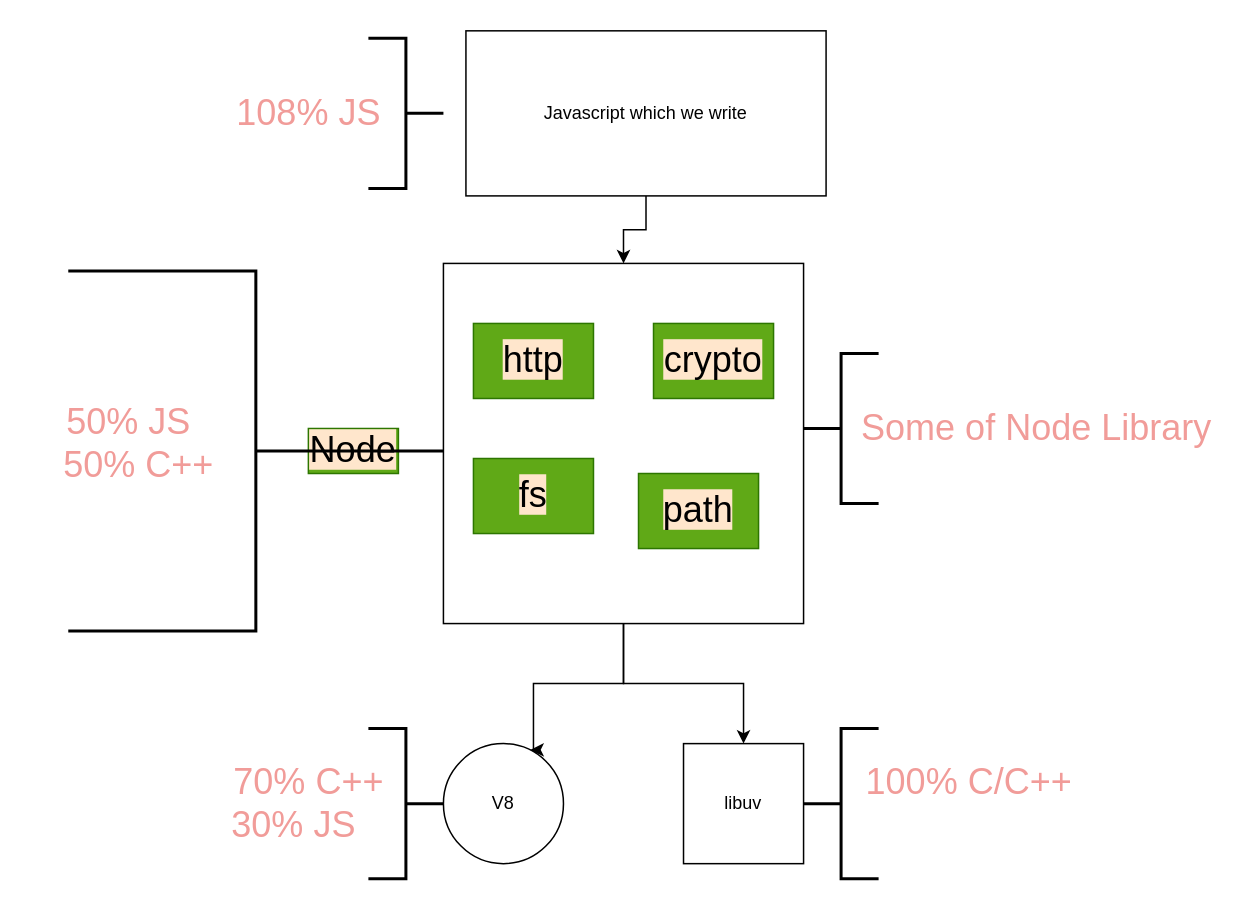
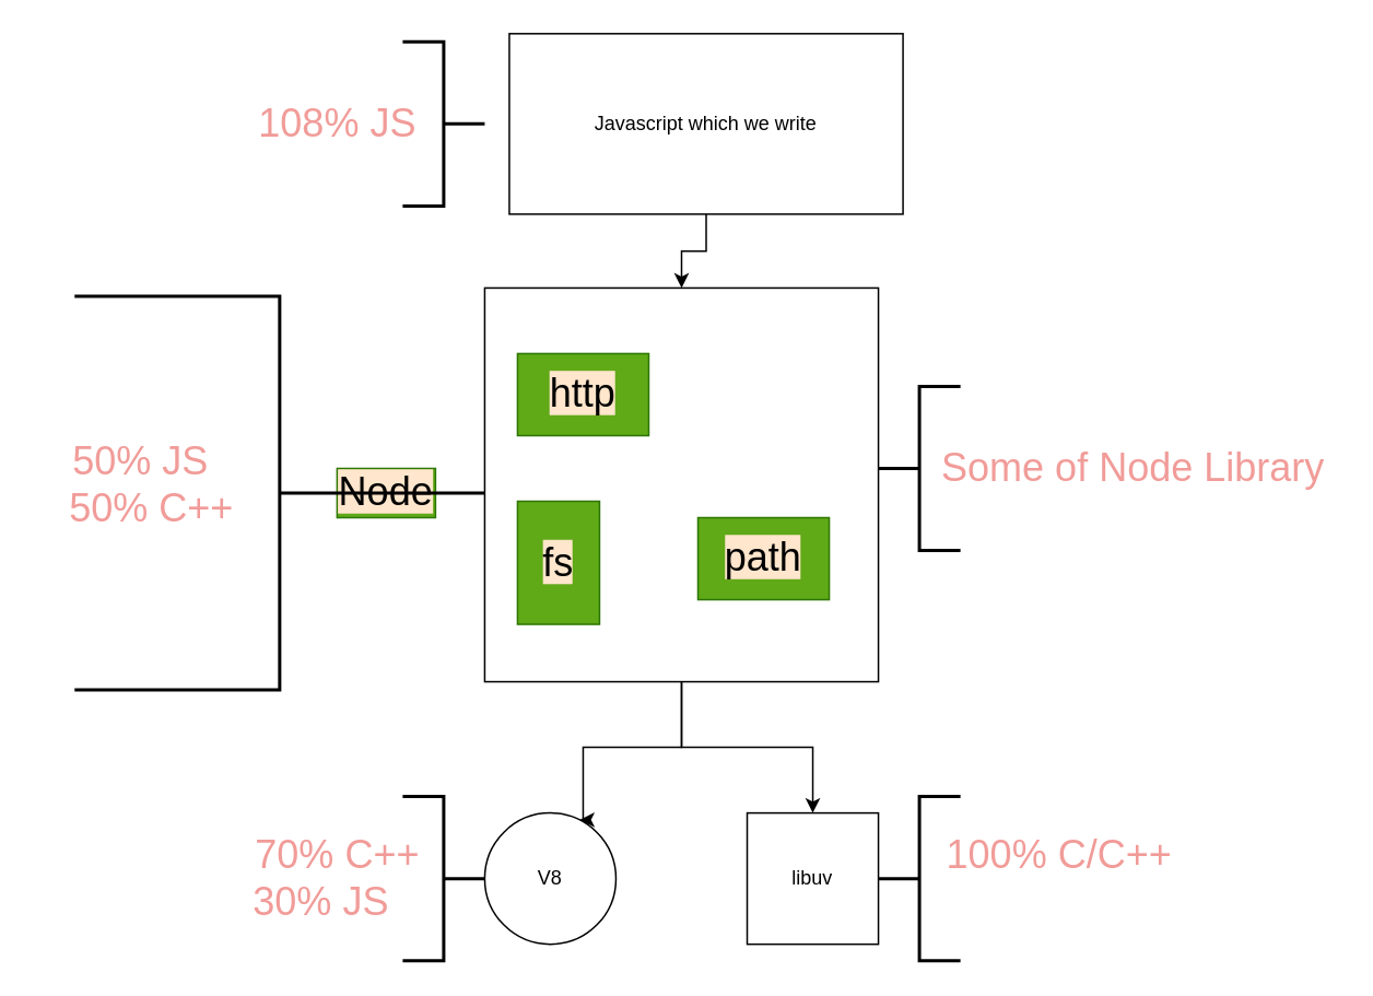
  <mxCell id="0" />
  <mxCell id="1" parent="0" />
  <mxCell id="2" style="edgeStyle=orthogonalEdgeStyle;rounded=0;orthogonalLoop=1;jettySize=auto;html=1;entryX=0.5;entryY=0;entryDx=0;entryDy=0;fontSize=24;fontColor=#FFFFFF;" parent="1" source="3" target="6" edge="1"><mxGeometry relative="1" as="geometry" /></mxCell>
  <mxCell id="3" value="Javascript which we write" style="rounded=0;whiteSpace=wrap;html=1;" parent="1" vertex="1"><mxGeometry x="310" y="20" width="240" height="110" as="geometry" /></mxCell>
  <mxCell id="4" style="edgeStyle=orthogonalEdgeStyle;rounded=0;orthogonalLoop=1;jettySize=auto;html=1;entryX=0.75;entryY=0;entryDx=0;entryDy=0;fontSize=24;fontColor=#000000;" parent="1" source="6" target="8" edge="1"><mxGeometry relative="1" as="geometry"><Array as="points"><mxPoint x="415" y="455" /><mxPoint x="355" y="455" /></Array></mxGeometry></mxCell>
  <mxCell id="5" style="edgeStyle=orthogonalEdgeStyle;rounded=0;orthogonalLoop=1;jettySize=auto;html=1;fontSize=24;fontColor=#000000;" parent="1" source="6" target="7" edge="1"><mxGeometry relative="1" as="geometry" /></mxCell>
  <mxCell id="6" value="" style="whiteSpace=wrap;html=1;aspect=fixed;" parent="1" vertex="1"><mxGeometry x="295" y="175" width="240" height="240" as="geometry" /></mxCell>
  <mxCell id="7" value="libuv" style="whiteSpace=wrap;html=1;aspect=fixed;" parent="1" vertex="1"><mxGeometry x="455" y="495" width="80" height="80" as="geometry" /></mxCell>
  <mxCell id="8" value="V8" style="ellipse;whiteSpace=wrap;html=1;aspect=fixed;" parent="1" vertex="1"><mxGeometry x="295" y="495" width="80" height="80" as="geometry" /></mxCell>
  <mxCell id="9" value="&lt;font style=&quot;font-size: 24px ; background-color: rgb(255 , 230 , 204)&quot; color=&quot;#000000&quot;&gt;Node&lt;/font&gt;" style="text;html=1;align=center;verticalAlign=middle;whiteSpace=wrap;rounded=0;fillColor=#60a917;fontColor=#ffffff;strokeColor=#2D7600;" parent="1" vertex="1"><mxGeometry x="205" y="285" width="60" height="30" as="geometry" /></mxCell>
  <mxCell id="10" value="&lt;font color=&quot;#000000&quot;&gt;&lt;span style=&quot;font-size: 24px ; background-color: rgb(255 , 230 , 204)&quot;&gt;http&lt;/span&gt;&lt;/font&gt;" style="text;html=1;align=center;verticalAlign=middle;whiteSpace=wrap;rounded=0;fillColor=#60a917;fontColor=#ffffff;strokeColor=#2D7600;" parent="1" vertex="1"><mxGeometry x="315" y="215" width="80" height="50" as="geometry" /></mxCell>
- <mxCell id="11" value="&lt;font style=&quot;font-size: 24px ; background-color: rgb(255 , 230 , 204)&quot; color=&quot;#000000&quot;&gt;crypto&lt;/font&gt;" style="text;html=1;align=center;verticalAlign=middle;whiteSpace=wrap;rounded=0;fillColor=#60a917;fontColor=#ffffff;strokeColor=#2D7600;" parent="1" vertex="1"><mxGeometry x="435" y="215" width="80" height="50" as="geometry" /></mxCell>
- <mxCell id="12" value="&lt;font style=&quot;font-size: 24px ; background-color: rgb(255 , 230 , 204)&quot; color=&quot;#000000&quot;&gt;fs&lt;/font&gt;" style="text;html=1;align=center;verticalAlign=middle;whiteSpace=wrap;rounded=0;fillColor=#60a917;fontColor=#ffffff;strokeColor=#2D7600;" parent="1" vertex="1"><mxGeometry x="315" y="305" width="80" height="50" as="geometry" /></mxCell>
+ <mxCell id="12" value="&lt;font style=&quot;font-size: 24px ; background-color: rgb(255 , 230 , 204)&quot; color=&quot;#000000&quot;&gt;fs&lt;/font&gt;" style="text;html=1;align=center;verticalAlign=middle;whiteSpace=wrap;rounded=0;fillColor=#60a917;fontColor=#ffffff;strokeColor=#2D7600;" parent="1" vertex="1"><mxGeometry x="315" y="305" width="50" height="75" as="geometry" /></mxCell>
  <mxCell id="13" value="&lt;font style=&quot;font-size: 24px ; background-color: rgb(255 , 230 , 204)&quot; color=&quot;#000000&quot;&gt;path&lt;/font&gt;" style="text;html=1;align=center;verticalAlign=middle;whiteSpace=wrap;rounded=0;fillColor=#60a917;fontColor=#ffffff;strokeColor=#2D7600;" parent="1" vertex="1"><mxGeometry x="425" y="315" width="80" height="50" as="geometry" /></mxCell>
  <mxCell id="14" value="" style="strokeWidth=2;html=1;shape=mxgraph.flowchart.annotation_2;align=left;labelPosition=right;pointerEvents=1;labelBackgroundColor=#FFE6CC;fontSize=24;fontColor=#000000;" parent="1" vertex="1"><mxGeometry x="535" y="235" width="50" height="100" as="geometry" /></mxCell>
  <mxCell id="15" value="&lt;font color=&quot;#f19c99&quot;&gt;Some of Node Library&lt;/font&gt;" style="text;html=1;align=center;verticalAlign=middle;resizable=0;points=[];autosize=1;strokeColor=none;fillColor=none;fontSize=24;fontColor=#000000;" parent="1" vertex="1"><mxGeometry x="565" y="270" width="250" height="30" as="geometry" /></mxCell>
  <mxCell id="16" value="" style="strokeWidth=2;html=1;shape=mxgraph.flowchart.annotation_2;align=left;labelPosition=right;pointerEvents=1;labelBackgroundColor=#FFE6CC;fontSize=24;fontColor=#FFFFFF;" parent="1" vertex="1"><mxGeometry x="535" y="485" width="50" height="100" as="geometry" /></mxCell>
  <mxCell id="17" value="" style="strokeWidth=2;html=1;shape=mxgraph.flowchart.annotation_2;align=left;labelPosition=right;pointerEvents=1;labelBackgroundColor=#FFE6CC;fontSize=24;fontColor=#FFFFFF;rotation=-180;" parent="1" vertex="1"><mxGeometry x="245" y="485" width="50" height="100" as="geometry" /></mxCell>
  <mxCell id="18" value="&lt;font color=&quot;#f19c99&quot;&gt;&amp;nbsp; &amp;nbsp;70% C++&lt;br&gt;30% JS&lt;/font&gt;" style="text;html=1;align=center;verticalAlign=middle;resizable=0;points=[];autosize=1;strokeColor=none;fillColor=none;fontSize=24;fontColor=#FFFFFF;" parent="1" vertex="1"><mxGeometry x="125" y="505" width="140" height="60" as="geometry" /></mxCell>
  <mxCell id="19" value="&lt;font color=&quot;#f19c99&quot;&gt;100% C/C++&lt;br&gt;&lt;br&gt;&lt;/font&gt;" style="text;html=1;align=center;verticalAlign=middle;resizable=0;points=[];autosize=1;strokeColor=none;fillColor=none;fontSize=24;fontColor=#FFFFFF;" parent="1" vertex="1"><mxGeometry x="565" y="500" width="160" height="70" as="geometry" /></mxCell>
  <mxCell id="20" value="" style="strokeWidth=2;html=1;shape=mxgraph.flowchart.annotation_2;align=left;labelPosition=right;pointerEvents=1;labelBackgroundColor=#FFE6CC;fontSize=24;fontColor=#FFFFFF;rotation=-180;" parent="1" vertex="1"><mxGeometry x="45" y="180" width="250" height="240" as="geometry" /></mxCell>
  <mxCell id="21" value="&lt;font color=&quot;#f19c99&quot;&gt;50% JS&lt;br&gt;&amp;nbsp; 50% C++&lt;/font&gt;" style="text;html=1;align=center;verticalAlign=middle;resizable=0;points=[];autosize=1;strokeColor=none;fillColor=none;fontSize=24;fontColor=#FFFFFF;" parent="1" vertex="1"><mxGeometry x="20" y="265" width="130" height="60" as="geometry" /></mxCell>
  <mxCell id="22" value="" style="strokeWidth=2;html=1;shape=mxgraph.flowchart.annotation_2;align=left;labelPosition=right;pointerEvents=1;labelBackgroundColor=#FFE6CC;fontSize=24;fontColor=#FFFFFF;rotation=-180;" parent="1" vertex="1"><mxGeometry x="245" y="25" width="50" height="100" as="geometry" /></mxCell>
  <mxCell id="23" value="&lt;font color=&quot;#f19c99&quot;&gt;108% JS&lt;/font&gt;" style="text;html=1;align=center;verticalAlign=middle;resizable=0;points=[];autosize=1;strokeColor=none;fillColor=none;fontSize=24;fontColor=#FFFFFF;" parent="1" vertex="1"><mxGeometry x="150" y="60" width="110" height="30" as="geometry" /></mxCell>
